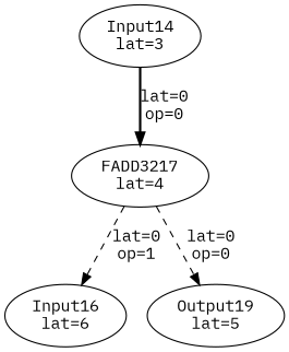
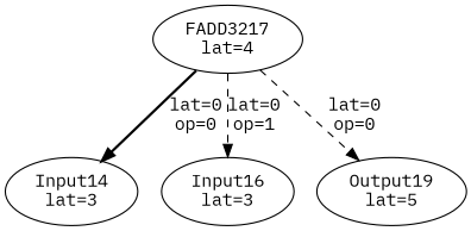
  digraph {
    fontname="IBM Plex Mono"
    node [fontname="IBM Plex Mono"]
    edge [fontname="IBM Plex Mono" style=dashed]
    Input14 [label="\N\nlat=3"]
    FADD3217 [label="\N\nlat=4"]
-   Input16 [label="\N\nlat=6"]
+   Input16 [label="\N\nlat=3"]
    Output19 [label="\N\nlat=5"]
-   Input14 -> FADD3217 [label="lat=0\nop=0" style=bold]
+   FADD3217 -> Input14 [label="lat=0\nop=0" style=bold]
    FADD3217 -> Input16 [label="lat=0\nop=1"]
    FADD3217 -> Output19 [label="lat=0\nop=0"]
  }
